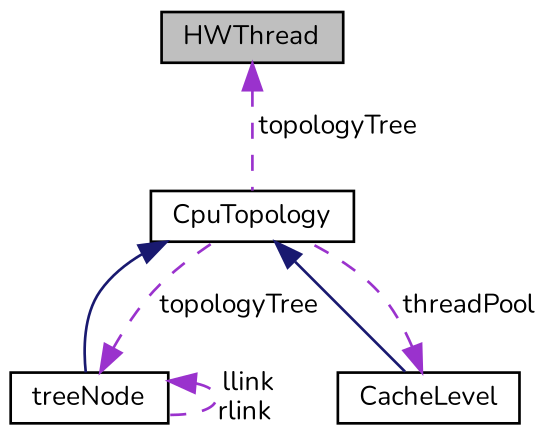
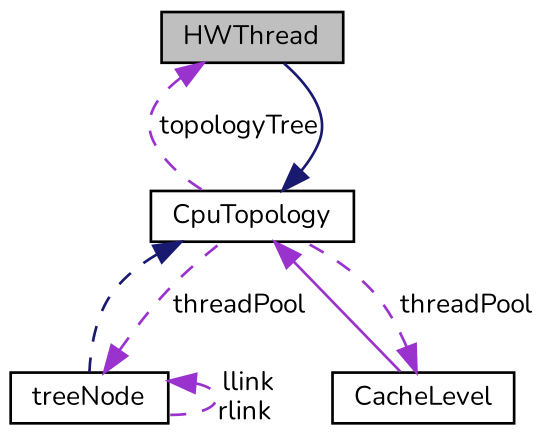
  digraph {
    fontname=Nunito
    node [color=black fillcolor=white fontname=Nunito fontsize=10 shape=record style=filled]
    edge [color=darkorchid3 dir=back fontname=Nunito fontsize=10 labelfontname=Helvetica labelfontsize=10 style=dashed]
    n1 [fillcolor=grey75 fontcolor=black height=0.2 label=HWThread width=0.4]
    n2 [height=0.2 label=CpuTopology width=0.4]
    n3 [height=0.2 label=treeNode width=0.4]
    n4 [height=0.2 label=CacheLevel width=0.4]
    n1 -> n2 [label=" topologyTree"]
-   n2 -> n3 [color=midnightblue style=solid]
-   n2 -> n4 [color=midnightblue style=solid]
-   n3 -> n2 [label=" topologyTree"]
+   n2 -> n1 [color=midnightblue style=solid]
+   n2 -> n3 [color=midnightblue]
+   n2 -> n4 [style=solid]
+   n3 -> n2 [label=" threadPool"]
    n3 -> n3 [label=" llink\nrlink"]
    n4 -> n2 [label=" threadPool"]
  }
